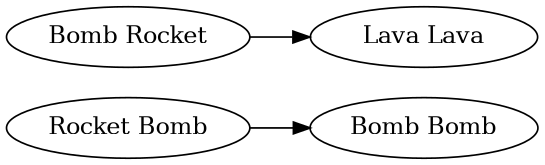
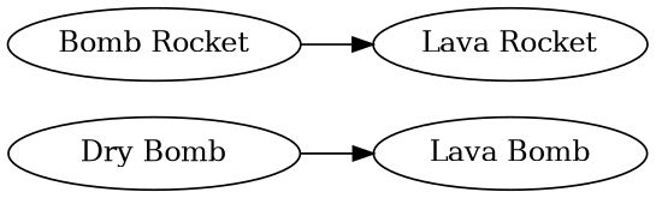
  digraph {
    rankdir=LR
    edge [color=black]
-   "Dry Bomb" [label="Rocket Bomb"]
-   "Lava Bomb" [label="Bomb Bomb"]
+   "Dry Bomb"
+   "Lava Bomb"
    n3 [label="Bomb Rocket"]
-   "Lava Rocket" [label="Lava Lava"]
+   "Lava Rocket"
    "Dry Bomb" -> "Lava Bomb"
    n3 -> "Lava Rocket"
  }
